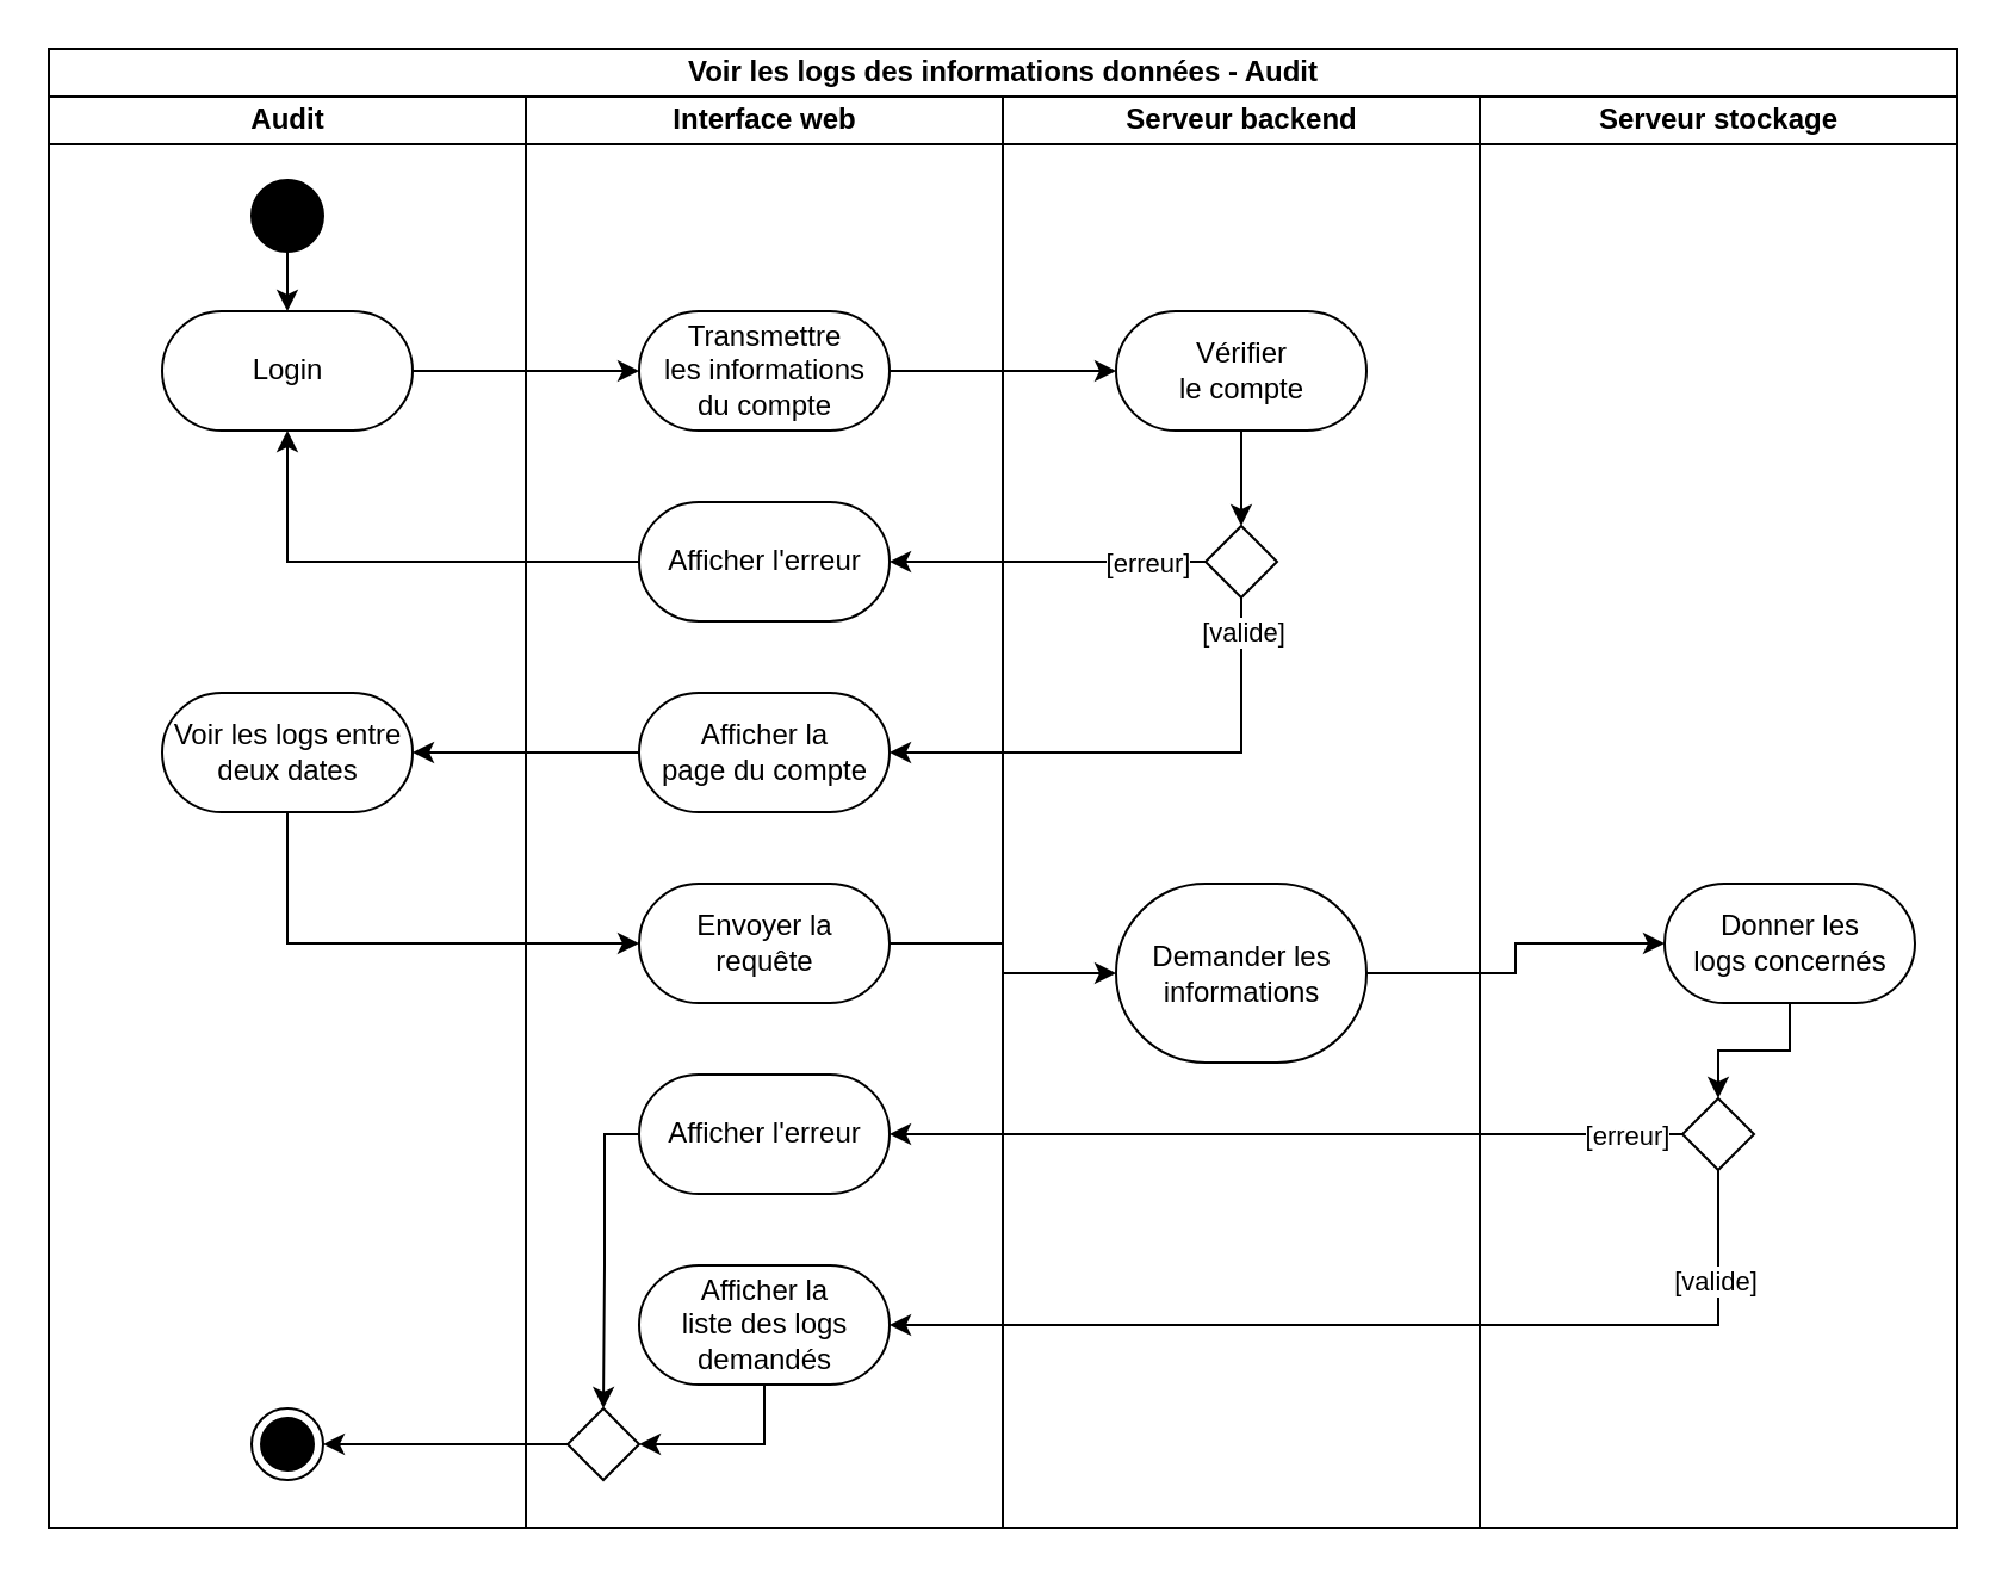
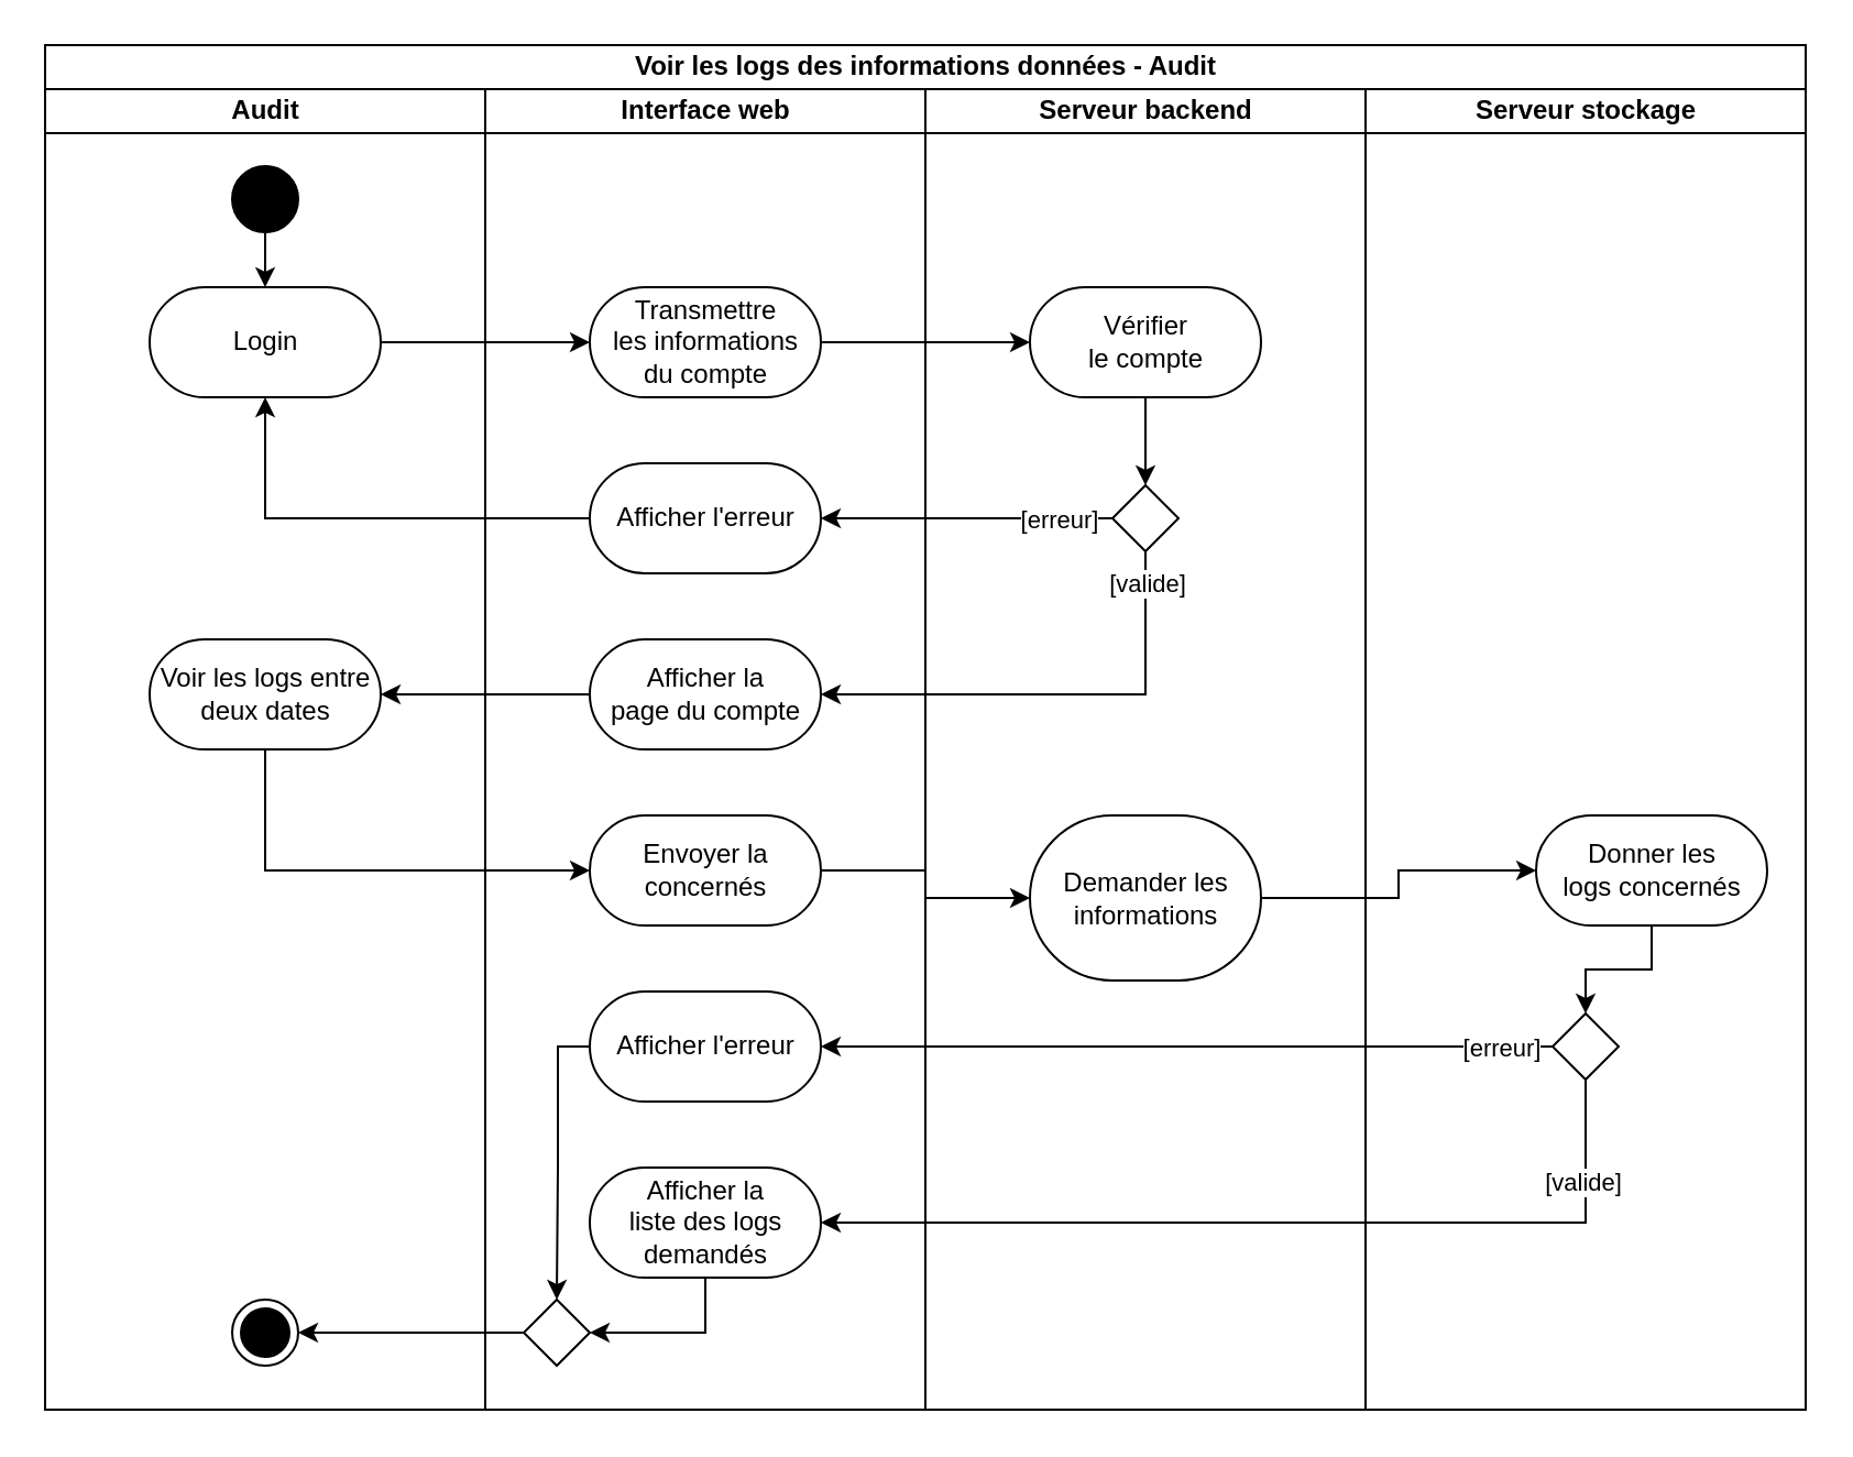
  <mxCell id="0" />
  <mxCell id="1" parent="0" />
  <mxCell id="2" value="Voir les logs des informations données - Audit" style="swimlane;html=1;childLayout=stackLayout;resizeParent=1;resizeParentMax=0;horizontal=1;startSize=20;horizontalStack=1;" parent="1" vertex="1"><mxGeometry x="20" y="20" width="800" height="620" as="geometry" /></mxCell>
  <mxCell id="3" value="Audit" style="swimlane;html=1;startSize=20;horizontal=1;" parent="2" vertex="1"><mxGeometry y="20" width="200" height="600" as="geometry" /></mxCell>
  <mxCell id="4" style="edgeStyle=orthogonalEdgeStyle;rounded=0;orthogonalLoop=1;jettySize=auto;html=1;" parent="3" source="5" target="6" edge="1"><mxGeometry relative="1" as="geometry" /></mxCell>
  <mxCell id="5" value="" style="ellipse;fillColor=strokeColor;" parent="3" vertex="1"><mxGeometry x="85" y="35" width="30" height="30" as="geometry" /></mxCell>
  <mxCell id="6" value="Login" style="html=1;dashed=0;whitespace=wrap;shape=mxgraph.dfd.start" parent="3" vertex="1"><mxGeometry x="47.5" y="90" width="105" height="50" as="geometry" /></mxCell>
  <mxCell id="7" value="" style="ellipse;html=1;shape=endState;fillColor=strokeColor;" parent="3" vertex="1"><mxGeometry x="85" y="550" width="30" height="30" as="geometry" /></mxCell>
  <mxCell id="8" value="Voir les logs entre&lt;br&gt;deux dates" style="html=1;dashed=0;whitespace=wrap;shape=mxgraph.dfd.start" parent="3" vertex="1"><mxGeometry x="47.5" y="250" width="105" height="50" as="geometry" /></mxCell>
  <mxCell id="9" value="&lt;div&gt;Interface web&lt;/div&gt;" style="swimlane;html=1;startSize=20;horizontal=1;" parent="2" vertex="1"><mxGeometry x="200" y="20" width="200" height="600" as="geometry" /></mxCell>
  <mxCell id="10" value="Transmettre&lt;br&gt;les informations &lt;br&gt;&lt;div&gt;du compte&lt;/div&gt;" style="html=1;dashed=0;whitespace=wrap;shape=mxgraph.dfd.start" parent="9" vertex="1"><mxGeometry x="47.5" y="90" width="105" height="50" as="geometry" /></mxCell>
  <mxCell id="11" value="Afficher l'erreur" style="html=1;dashed=0;whitespace=wrap;shape=mxgraph.dfd.start" parent="9" vertex="1"><mxGeometry x="47.5" y="170" width="105" height="50" as="geometry" /></mxCell>
  <mxCell id="12" value="Afficher la&lt;br&gt;page du compte" style="html=1;dashed=0;whitespace=wrap;shape=mxgraph.dfd.start" parent="9" vertex="1"><mxGeometry x="47.5" y="250" width="105" height="50" as="geometry" /></mxCell>
- <mxCell id="13" value="Envoyer la&lt;br&gt;requête" style="html=1;dashed=0;whitespace=wrap;shape=mxgraph.dfd.start" parent="9" vertex="1"><mxGeometry x="47.5" y="330" width="105" height="50" as="geometry" /></mxCell>
+ <mxCell id="13" value="Envoyer la&lt;br&gt;concernés" style="html=1;dashed=0;whitespace=wrap;shape=mxgraph.dfd.start" parent="9" vertex="1"><mxGeometry x="47.5" y="330" width="105" height="50" as="geometry" /></mxCell>
  <mxCell id="14" style="edgeStyle=orthogonalEdgeStyle;rounded=0;orthogonalLoop=1;jettySize=auto;html=1;entryX=0.5;entryY=0;entryDx=0;entryDy=0;" parent="9" source="15" target="16" edge="1"><mxGeometry relative="1" as="geometry"><Array as="points"><mxPoint x="33" y="435" /><mxPoint x="33" y="490" /></Array><mxPoint x="20" y="520" as="targetPoint" /></mxGeometry></mxCell>
  <mxCell id="15" value="Afficher l'erreur" style="html=1;dashed=0;whitespace=wrap;shape=mxgraph.dfd.start" parent="9" vertex="1"><mxGeometry x="47.5" y="410" width="105" height="50" as="geometry" /></mxCell>
  <mxCell id="16" value="" style="rhombus;" parent="9" vertex="1"><mxGeometry x="17.5" y="550" width="30" height="30" as="geometry" /></mxCell>
  <mxCell id="17" style="edgeStyle=orthogonalEdgeStyle;rounded=0;orthogonalLoop=1;jettySize=auto;html=1;entryX=1;entryY=0.5;entryDx=0;entryDy=0;" parent="9" source="18" target="16" edge="1"><mxGeometry relative="1" as="geometry"><Array as="points"><mxPoint x="100" y="565" /></Array></mxGeometry></mxCell>
  <mxCell id="18" value="Afficher la &lt;br&gt;liste des logs&lt;br&gt;demandés" style="html=1;dashed=0;whitespace=wrap;shape=mxgraph.dfd.start" parent="9" vertex="1"><mxGeometry x="47.5" y="490" width="105" height="50" as="geometry" /></mxCell>
  <mxCell id="19" value="&lt;div&gt;Serveur backend&lt;br&gt;&lt;/div&gt;" style="swimlane;html=1;startSize=20;horizontal=1;" parent="2" vertex="1"><mxGeometry x="400" y="20" width="200" height="600" as="geometry" /></mxCell>
  <mxCell id="20" style="edgeStyle=orthogonalEdgeStyle;rounded=0;orthogonalLoop=1;jettySize=auto;html=1;entryX=0.5;entryY=0;entryDx=0;entryDy=0;" parent="19" source="21" target="22" edge="1"><mxGeometry relative="1" as="geometry" /></mxCell>
  <mxCell id="21" value="Vérifier&lt;br&gt;le compte" style="html=1;dashed=0;whitespace=wrap;shape=mxgraph.dfd.start" parent="19" vertex="1"><mxGeometry x="47.5" y="90" width="105" height="50" as="geometry" /></mxCell>
  <mxCell id="22" value="" style="rhombus;" parent="19" vertex="1"><mxGeometry x="85" y="180" width="30" height="30" as="geometry" /></mxCell>
  <mxCell id="23" value="Demander les&lt;br&gt;informations" style="html=1;dashed=0;whitespace=wrap;shape=mxgraph.dfd.start" parent="19" vertex="1"><mxGeometry x="47.5" y="330" width="105" height="75" as="geometry" /></mxCell>
  <mxCell id="24" style="edgeStyle=orthogonalEdgeStyle;rounded=0;orthogonalLoop=1;jettySize=auto;html=1;" parent="2" source="6" target="10" edge="1"><mxGeometry relative="1" as="geometry" /></mxCell>
  <mxCell id="25" style="edgeStyle=orthogonalEdgeStyle;rounded=0;orthogonalLoop=1;jettySize=auto;html=1;entryX=0;entryY=0.5;entryDx=0;entryDy=0;entryPerimeter=0;" parent="2" source="10" target="21" edge="1"><mxGeometry relative="1" as="geometry" /></mxCell>
  <mxCell id="26" value="Serveur stockage" style="swimlane;html=1;startSize=20;horizontal=1;" parent="2" vertex="1"><mxGeometry x="600" y="20" width="200" height="600" as="geometry" /></mxCell>
  <mxCell id="27" style="edgeStyle=orthogonalEdgeStyle;rounded=0;orthogonalLoop=1;jettySize=auto;html=1;entryX=0.5;entryY=0;entryDx=0;entryDy=0;" parent="26" source="28" target="29" edge="1"><mxGeometry relative="1" as="geometry" /></mxCell>
  <mxCell id="28" value="Donner les&lt;br&gt;logs concernés" style="html=1;dashed=0;whitespace=wrap;shape=mxgraph.dfd.start" parent="26" vertex="1"><mxGeometry x="77.5" y="330" width="105" height="50" as="geometry" /></mxCell>
  <mxCell id="29" value="" style="rhombus;" parent="26" vertex="1"><mxGeometry x="85" y="420" width="30" height="30" as="geometry" /></mxCell>
  <mxCell id="30" style="edgeStyle=orthogonalEdgeStyle;rounded=0;orthogonalLoop=1;jettySize=auto;html=1;entryX=1;entryY=0.5;entryDx=0;entryDy=0;entryPerimeter=0;" parent="2" source="22" target="11" edge="1"><mxGeometry relative="1" as="geometry" /></mxCell>
  <mxCell id="31" value="[erreur]" style="edgeLabel;html=1;align=center;verticalAlign=middle;resizable=0;points=[];" parent="30" vertex="1" connectable="0"><mxGeometry x="-0.625" relative="1" as="geometry"><mxPoint as="offset" /></mxGeometry></mxCell>
  <mxCell id="32" style="edgeStyle=orthogonalEdgeStyle;rounded=0;orthogonalLoop=1;jettySize=auto;html=1;entryX=1;entryY=0.5;entryDx=0;entryDy=0;entryPerimeter=0;" parent="2" source="22" target="12" edge="1"><mxGeometry relative="1" as="geometry"><Array as="points"><mxPoint x="500" y="295" /></Array></mxGeometry></mxCell>
  <mxCell id="33" value="[valide]" style="edgeLabel;html=1;align=center;verticalAlign=middle;resizable=0;points=[];" parent="32" vertex="1" connectable="0"><mxGeometry x="-0.869" relative="1" as="geometry"><mxPoint as="offset" /></mxGeometry></mxCell>
  <mxCell id="34" style="edgeStyle=orthogonalEdgeStyle;rounded=0;orthogonalLoop=1;jettySize=auto;html=1;entryX=0.5;entryY=0.5;entryDx=0;entryDy=25;entryPerimeter=0;" parent="2" source="11" target="6" edge="1"><mxGeometry relative="1" as="geometry" /></mxCell>
  <mxCell id="35" style="edgeStyle=orthogonalEdgeStyle;rounded=0;orthogonalLoop=1;jettySize=auto;html=1;entryX=1;entryY=0.5;entryDx=0;entryDy=0;entryPerimeter=0;" parent="2" source="12" target="8" edge="1"><mxGeometry relative="1" as="geometry" /></mxCell>
  <mxCell id="36" style="edgeStyle=orthogonalEdgeStyle;rounded=0;orthogonalLoop=1;jettySize=auto;html=1;entryX=0;entryY=0.5;entryDx=0;entryDy=0;entryPerimeter=0;" parent="2" source="8" target="13" edge="1"><mxGeometry relative="1" as="geometry"><Array as="points"><mxPoint x="100" y="375" /></Array></mxGeometry></mxCell>
  <mxCell id="37" style="edgeStyle=orthogonalEdgeStyle;rounded=0;orthogonalLoop=1;jettySize=auto;html=1;entryX=0;entryY=0.5;entryDx=0;entryDy=0;entryPerimeter=0;" parent="2" source="13" target="23" edge="1"><mxGeometry relative="1" as="geometry" /></mxCell>
  <mxCell id="38" style="edgeStyle=orthogonalEdgeStyle;rounded=0;orthogonalLoop=1;jettySize=auto;html=1;entryX=0;entryY=0.5;entryDx=0;entryDy=0;entryPerimeter=0;" parent="2" source="23" target="28" edge="1"><mxGeometry relative="1" as="geometry" /></mxCell>
  <mxCell id="39" style="edgeStyle=orthogonalEdgeStyle;rounded=0;orthogonalLoop=1;jettySize=auto;html=1;entryX=1;entryY=0.5;entryDx=0;entryDy=0;entryPerimeter=0;" parent="2" source="29" target="15" edge="1"><mxGeometry relative="1" as="geometry" /></mxCell>
  <mxCell id="40" value="[erreur]" style="edgeLabel;html=1;align=center;verticalAlign=middle;resizable=0;points=[];" parent="39" vertex="1" connectable="0"><mxGeometry x="-0.853" relative="1" as="geometry"><mxPoint as="offset" /></mxGeometry></mxCell>
  <mxCell id="41" style="edgeStyle=orthogonalEdgeStyle;rounded=0;orthogonalLoop=1;jettySize=auto;html=1;entryX=1;entryY=0.5;entryDx=0;entryDy=0;entryPerimeter=0;" parent="2" source="29" target="18" edge="1"><mxGeometry relative="1" as="geometry"><Array as="points"><mxPoint x="700" y="535" /></Array><mxPoint x="552.5" y="535" as="targetPoint" /></mxGeometry></mxCell>
  <mxCell id="42" value="[valide]" style="edgeLabel;html=1;align=center;verticalAlign=middle;resizable=0;points=[];" parent="41" vertex="1" connectable="0"><mxGeometry x="-0.776" y="-2" relative="1" as="geometry"><mxPoint as="offset" /></mxGeometry></mxCell>
  <mxCell id="43" style="edgeStyle=orthogonalEdgeStyle;rounded=0;orthogonalLoop=1;jettySize=auto;html=1;entryX=1;entryY=0.5;entryDx=0;entryDy=0;" parent="2" source="16" target="7" edge="1"><mxGeometry relative="1" as="geometry" /></mxCell>
